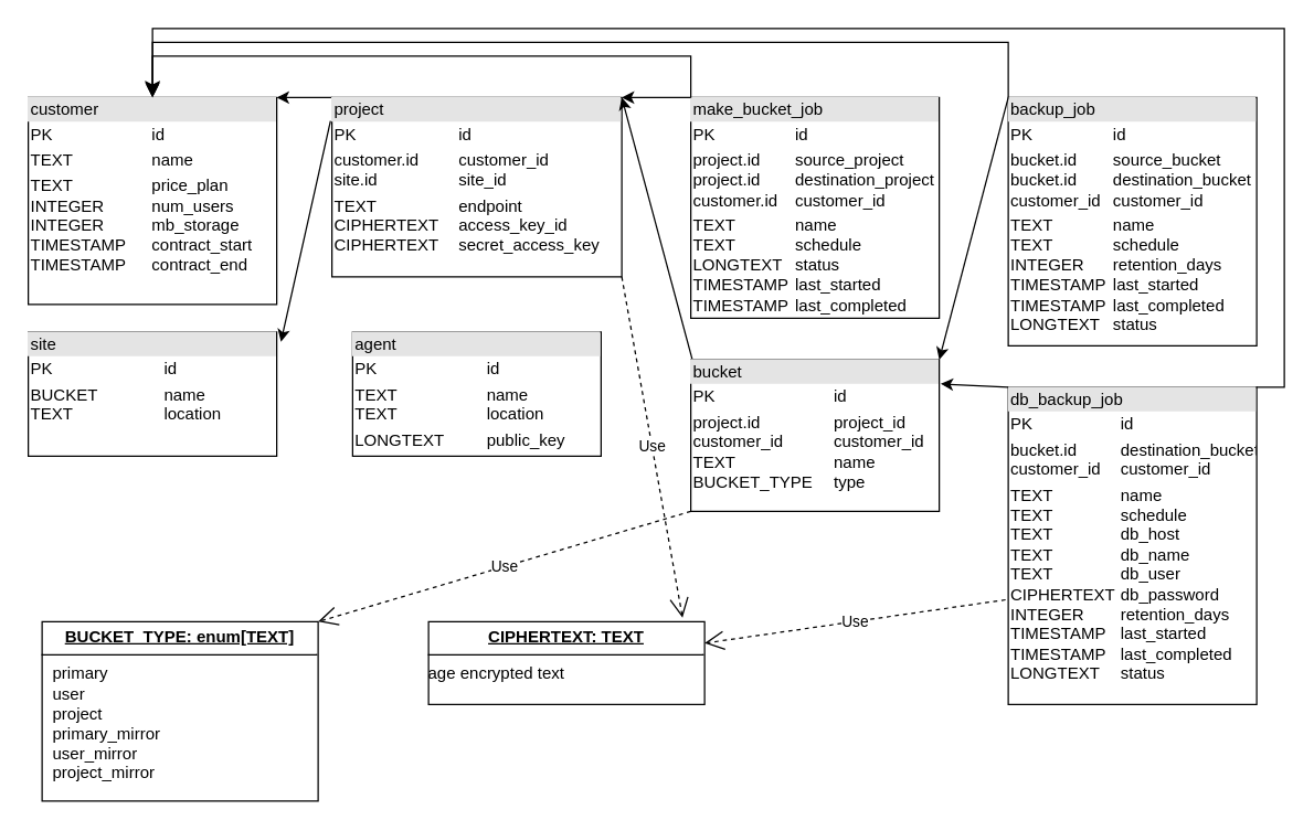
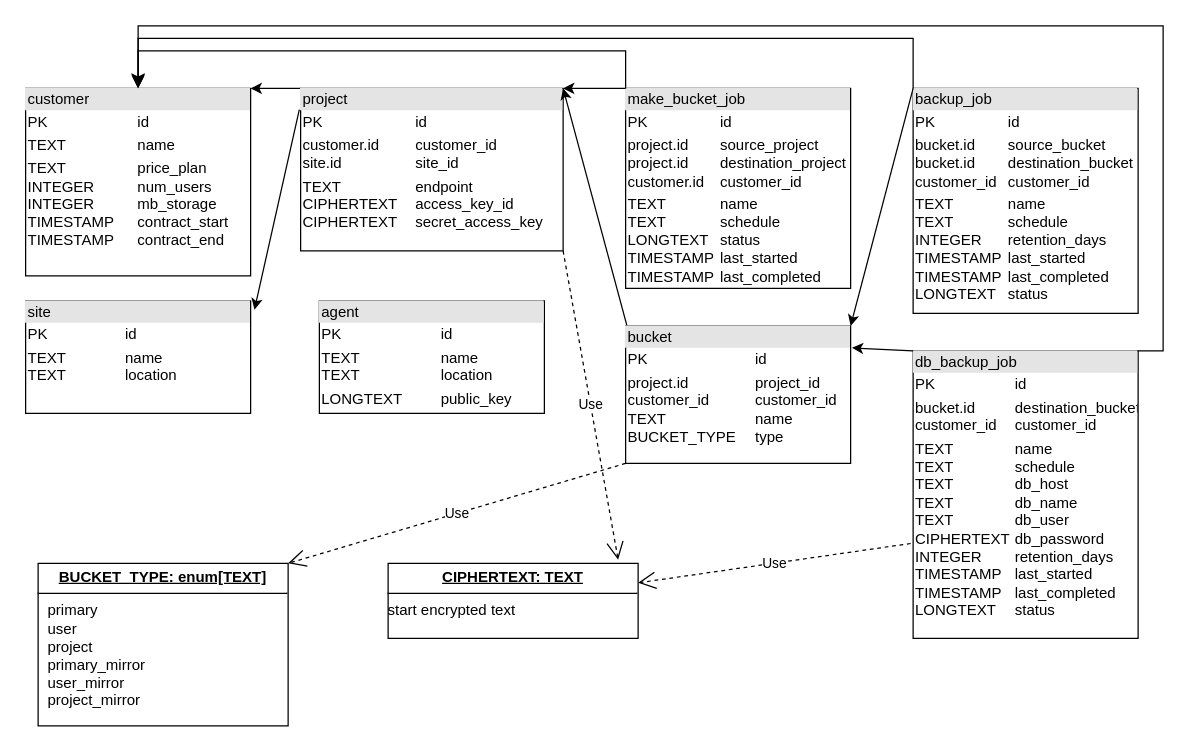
  <mxCell id="0" />
  <mxCell id="1" parent="0" />
  <mxCell id="2" value="" style="endArrow=classic;html=1;rounded=0;entryX=1;entryY=0;entryDx=0;entryDy=0;exitX=0;exitY=0;exitDx=0;exitDy=0;" edge="1" parent="1" source="4" target="8"><mxGeometry width="50" height="50" relative="1" as="geometry"><mxPoint x="530" y="160" as="sourcePoint" /><mxPoint x="190" y="260" as="targetPoint" /><Array as="points" /></mxGeometry></mxCell>
- <mxCell id="3" value="&lt;div style=&quot;box-sizing: border-box; width: 100%; background: rgb(228, 228, 228); padding: 2px;&quot;&gt;site&lt;/div&gt;&lt;table style=&quot;width:100%;font-size:1em;&quot; cellpadding=&quot;2&quot; cellspacing=&quot;0&quot;&gt;&lt;tbody&gt;&lt;tr&gt;&lt;td&gt;PK&lt;br&gt;&lt;/td&gt;&lt;td&gt;id&lt;/td&gt;&lt;/tr&gt;&lt;tr&gt;&lt;td&gt;BUCKET&lt;br&gt;TEXT&lt;/td&gt;&lt;td&gt;name&lt;br&gt;location&lt;/td&gt;&lt;/tr&gt;&lt;tr&gt;&lt;td&gt;&lt;br&gt;&lt;/td&gt;&lt;td&gt;&lt;br&gt;&lt;br&gt;&lt;br&gt;&lt;/td&gt;&lt;/tr&gt;&lt;/tbody&gt;&lt;/table&gt;" style="verticalAlign=top;align=left;overflow=fill;html=1;whiteSpace=wrap;" vertex="1" parent="1"><mxGeometry x="20" y="240" width="180" height="90" as="geometry" /></mxCell>
+ <mxCell id="3" value="&lt;div style=&quot;box-sizing: border-box; width: 100%; background: rgb(228, 228, 228); padding: 2px;&quot;&gt;site&lt;/div&gt;&lt;table style=&quot;width:100%;font-size:1em;&quot; cellpadding=&quot;2&quot; cellspacing=&quot;0&quot;&gt;&lt;tbody&gt;&lt;tr&gt;&lt;td&gt;PK&lt;br&gt;&lt;/td&gt;&lt;td&gt;id&lt;/td&gt;&lt;/tr&gt;&lt;tr&gt;&lt;td&gt;TEXT&lt;br&gt;TEXT&lt;/td&gt;&lt;td&gt;name&lt;br&gt;location&lt;/td&gt;&lt;/tr&gt;&lt;tr&gt;&lt;td&gt;&lt;br&gt;&lt;/td&gt;&lt;td&gt;&lt;br&gt;&lt;br&gt;&lt;br&gt;&lt;/td&gt;&lt;/tr&gt;&lt;/tbody&gt;&lt;/table&gt;" style="verticalAlign=top;align=left;overflow=fill;html=1;whiteSpace=wrap;" vertex="1" parent="1"><mxGeometry x="20" y="240" width="180" height="90" as="geometry" /></mxCell>
  <mxCell id="4" value="&lt;div style=&quot;box-sizing: border-box; width: 100%; background: rgb(228, 228, 228); padding: 2px;&quot;&gt;project&lt;/div&gt;&lt;table style=&quot;width:100%;font-size:1em;&quot; cellpadding=&quot;2&quot; cellspacing=&quot;0&quot;&gt;&lt;tbody&gt;&lt;tr&gt;&lt;td&gt;PK&lt;/td&gt;&lt;td&gt;id&lt;/td&gt;&lt;/tr&gt;&lt;tr&gt;&lt;td&gt;customer.id&lt;br&gt;site.id &lt;br&gt;&lt;/td&gt;&lt;td&gt;customer_id&lt;br&gt;site_id&lt;/td&gt;&lt;/tr&gt;&lt;tr&gt;&lt;td&gt;TEXT&lt;br&gt;CIPHERTEXT&lt;br&gt;CIPHERTEXT&lt;br&gt;&lt;br&gt;&lt;/td&gt;&lt;td&gt;endpoint&lt;br&gt;access_key_id&lt;br&gt;secret_access_key&lt;br&gt;&lt;br&gt;&lt;/td&gt;&lt;/tr&gt;&lt;/tbody&gt;&lt;/table&gt;" style="verticalAlign=top;align=left;overflow=fill;html=1;whiteSpace=wrap;" vertex="1" parent="1"><mxGeometry x="240" y="70" width="210" height="130" as="geometry" /></mxCell>
  <mxCell id="5" value="" style="endArrow=classic;html=1;rounded=0;entryX=1.017;entryY=0.078;entryDx=0;entryDy=0;entryPerimeter=0;exitX=-0.005;exitY=0.131;exitDx=0;exitDy=0;exitPerimeter=0;" edge="1" parent="1" source="4" target="3"><mxGeometry width="50" height="50" relative="1" as="geometry"><mxPoint x="536" y="180" as="sourcePoint" /><mxPoint x="580" y="570" as="targetPoint" /></mxGeometry></mxCell>
  <mxCell id="6" value="" style="endArrow=classic;html=1;rounded=0;exitX=0.006;exitY=0;exitDx=0;exitDy=0;exitPerimeter=0;entryX=1;entryY=0;entryDx=0;entryDy=0;" edge="1" parent="1" source="7" target="4"><mxGeometry width="50" height="50" relative="1" as="geometry"><mxPoint x="530" y="620" as="sourcePoint" /><mxPoint x="580" y="570" as="targetPoint" /></mxGeometry></mxCell>
  <mxCell id="7" value="&lt;div style=&quot;box-sizing: border-box; width: 100%; background: rgb(228, 228, 228); padding: 2px;&quot;&gt;bucket&lt;/div&gt;&lt;table style=&quot;width:100%;font-size:1em;&quot; cellpadding=&quot;2&quot; cellspacing=&quot;0&quot;&gt;&lt;tbody&gt;&lt;tr&gt;&lt;td&gt;PK&lt;/td&gt;&lt;td&gt;id&lt;/td&gt;&lt;/tr&gt;&lt;tr&gt;&lt;td&gt;project.id&lt;br&gt;customer_id&lt;br&gt;TEXT&lt;br&gt;BUCKET_TYPE&lt;/td&gt;&lt;td&gt;project_id&lt;br&gt;customer_id&lt;br&gt;name&lt;br&gt;type&lt;/td&gt;&lt;/tr&gt;&lt;tr&gt;&lt;td&gt;&lt;br&gt;&lt;/td&gt;&lt;td&gt;&lt;br&gt;&lt;/td&gt;&lt;/tr&gt;&lt;/tbody&gt;&lt;/table&gt;" style="verticalAlign=top;align=left;overflow=fill;html=1;whiteSpace=wrap;" vertex="1" parent="1"><mxGeometry x="500" y="260" width="180" height="110" as="geometry" /></mxCell>
  <mxCell id="8" value="&lt;div style=&quot;box-sizing: border-box; width: 100%; background: rgb(228, 228, 228); padding: 2px;&quot;&gt;customer&lt;/div&gt;&lt;table style=&quot;width:100%;font-size:1em;&quot; cellpadding=&quot;2&quot; cellspacing=&quot;0&quot;&gt;&lt;tbody&gt;&lt;tr&gt;&lt;td&gt;PK&lt;/td&gt;&lt;td&gt;id&lt;/td&gt;&lt;/tr&gt;&lt;tr&gt;&lt;td&gt;TEXT&lt;/td&gt;&lt;td&gt;name&lt;/td&gt;&lt;/tr&gt;&lt;tr&gt;&lt;td&gt;TEXT&lt;br&gt;INTEGER&lt;br&gt;INTEGER&lt;br&gt;TIMESTAMP&lt;br&gt;TIMESTAMP&lt;/td&gt;&lt;td&gt;price_plan&lt;br&gt;num_users&lt;br&gt;mb_storage&lt;br&gt;contract_start&lt;br&gt;contract_end&lt;/td&gt;&lt;/tr&gt;&lt;/tbody&gt;&lt;/table&gt;" style="verticalAlign=top;align=left;overflow=fill;html=1;whiteSpace=wrap;" vertex="1" parent="1"><mxGeometry x="20" y="70" width="180" height="150" as="geometry" /></mxCell>
  <mxCell id="9" value="&lt;div style=&quot;box-sizing: border-box; width: 100%; background: rgb(228, 228, 228); padding: 2px;&quot;&gt;backup_job&lt;/div&gt;&lt;table style=&quot;width:100%;font-size:1em;&quot; cellpadding=&quot;2&quot; cellspacing=&quot;0&quot;&gt;&lt;tbody&gt;&lt;tr&gt;&lt;td&gt;PK&lt;/td&gt;&lt;td&gt;id&lt;/td&gt;&lt;/tr&gt;&lt;tr&gt;&lt;td&gt;bucket.id&lt;br&gt;bucket.id&lt;br&gt;customer_id&lt;/td&gt;&lt;td&gt;source_bucket&lt;br&gt;destination_bucket&lt;br&gt;customer_id&lt;/td&gt;&lt;/tr&gt;&lt;tr&gt;&lt;td&gt;TEXT&lt;br&gt;TEXT&lt;br&gt;INTEGER&lt;br&gt;TIMESTAMP&lt;br&gt;TIMESTAMP&lt;br&gt;LONGTEXT&lt;/td&gt;&lt;td&gt;name&lt;br&gt;schedule&lt;br&gt;retention_days&lt;br&gt;last_started&lt;br&gt;last_completed&lt;br&gt;status&lt;/td&gt;&lt;/tr&gt;&lt;/tbody&gt;&lt;/table&gt;" style="verticalAlign=top;align=left;overflow=fill;html=1;whiteSpace=wrap;" vertex="1" parent="1"><mxGeometry x="730" y="70" width="180" height="180" as="geometry" /></mxCell>
  <mxCell id="10" value="" style="endArrow=classic;html=1;rounded=0;entryX=1;entryY=0;entryDx=0;entryDy=0;exitX=0;exitY=0;exitDx=0;exitDy=0;" edge="1" parent="1" source="9" target="7"><mxGeometry width="50" height="50" relative="1" as="geometry"><mxPoint x="530" y="620" as="sourcePoint" /><mxPoint x="580" y="570" as="targetPoint" /></mxGeometry></mxCell>
  <mxCell id="11" value="" style="edgeStyle=elbowEdgeStyle;elbow=vertical;endArrow=classic;html=1;curved=0;rounded=0;endSize=8;startSize=8;entryX=0.611;entryY=-0.011;entryDx=0;entryDy=0;entryPerimeter=0;exitX=0;exitY=0;exitDx=0;exitDy=0;" edge="1" parent="1" source="9"><mxGeometry width="50" height="50" relative="1" as="geometry"><mxPoint x="713.98" y="145" as="sourcePoint" /><mxPoint x="110" y="69.01" as="targetPoint" /><Array as="points"><mxPoint x="400.02" y="30" /></Array></mxGeometry></mxCell>
  <mxCell id="12" value="&lt;div&gt;&lt;br&gt;&lt;/div&gt;&lt;div&gt;&lt;br&gt;&lt;/div&gt;" style="edgeLabel;html=1;align=center;verticalAlign=middle;resizable=0;points=[];" vertex="1" connectable="0" parent="11"><mxGeometry x="-0.92" y="-3" relative="1" as="geometry"><mxPoint as="offset" /></mxGeometry></mxCell>
  <mxCell id="13" value="&lt;div style=&quot;box-sizing: border-box; width: 100%; background: rgb(228, 228, 228); padding: 2px;&quot;&gt;make_bucket_job&lt;/div&gt;&lt;table style=&quot;width:100%;font-size:1em;&quot; cellpadding=&quot;2&quot; cellspacing=&quot;0&quot;&gt;&lt;tbody&gt;&lt;tr&gt;&lt;td&gt;PK&lt;/td&gt;&lt;td&gt;id&lt;/td&gt;&lt;/tr&gt;&lt;tr&gt;&lt;td&gt;project.id&lt;br&gt;project.id&lt;br&gt;customer.id&lt;/td&gt;&lt;td&gt;source_project&lt;br&gt;destination_project&lt;br&gt;customer_id&lt;/td&gt;&lt;/tr&gt;&lt;tr&gt;&lt;td&gt;TEXT&lt;br&gt;TEXT&lt;br&gt;LONGTEXT&lt;br&gt;TIMESTAMP&lt;br&gt;TIMESTAMP&lt;/td&gt;&lt;td&gt;name&lt;br&gt;schedule&lt;br&gt;status&lt;br&gt;last_started&lt;br&gt;last_completed&lt;/td&gt;&lt;/tr&gt;&lt;/tbody&gt;&lt;/table&gt;" style="verticalAlign=top;align=left;overflow=fill;html=1;whiteSpace=wrap;" vertex="1" parent="1"><mxGeometry x="500" y="70" width="180" height="160" as="geometry" /></mxCell>
  <mxCell id="14" value="" style="endArrow=classic;html=1;rounded=0;entryX=1;entryY=0;entryDx=0;entryDy=0;exitX=0;exitY=0;exitDx=0;exitDy=0;" edge="1" parent="1" source="13" target="4"><mxGeometry width="50" height="50" relative="1" as="geometry"><mxPoint x="530" y="510" as="sourcePoint" /><mxPoint x="580" y="460" as="targetPoint" /></mxGeometry></mxCell>
  <mxCell id="15" value="" style="edgeStyle=elbowEdgeStyle;elbow=vertical;endArrow=classic;html=1;curved=0;rounded=0;endSize=8;startSize=8;entryX=0.5;entryY=0;entryDx=0;entryDy=0;" edge="1" parent="1" target="8"><mxGeometry width="50" height="50" relative="1" as="geometry"><mxPoint x="500" y="70" as="sourcePoint" /><mxPoint x="120" y="79.01" as="targetPoint" /><Array as="points"><mxPoint x="410.02" y="40" /></Array></mxGeometry></mxCell>
  <mxCell id="16" value="&lt;div&gt;&lt;br&gt;&lt;/div&gt;&lt;div&gt;&lt;br&gt;&lt;/div&gt;" style="edgeLabel;html=1;align=center;verticalAlign=middle;resizable=0;points=[];" vertex="1" connectable="0" parent="15"><mxGeometry x="-0.92" y="-3" relative="1" as="geometry"><mxPoint as="offset" /></mxGeometry></mxCell>
  <mxCell id="17" value="&lt;div style=&quot;box-sizing: border-box; width: 100%; background: rgb(228, 228, 228); padding: 2px;&quot;&gt;db_backup_job&lt;/div&gt;&lt;table style=&quot;width:100%;font-size:1em;&quot; cellpadding=&quot;2&quot; cellspacing=&quot;0&quot;&gt;&lt;tbody&gt;&lt;tr&gt;&lt;td&gt;PK&lt;/td&gt;&lt;td&gt;id&lt;/td&gt;&lt;/tr&gt;&lt;tr&gt;&lt;td&gt;bucket.id&lt;br&gt;customer_id&lt;/td&gt;&lt;td&gt;destination_bucket&lt;br&gt;customer_id&lt;/td&gt;&lt;/tr&gt;&lt;tr&gt;&lt;td&gt;TEXT&lt;br&gt;TEXT&lt;br&gt;TEXT&lt;br&gt;TEXT&lt;br&gt;TEXT&lt;br&gt;CIPHERTEXT&lt;br&gt;INTEGER&lt;br&gt;TIMESTAMP&lt;br&gt;TIMESTAMP&lt;br&gt;LONGTEXT&lt;/td&gt;&lt;td&gt;name&lt;br&gt;schedule&lt;br&gt;db_host&lt;br&gt;db_name&lt;br&gt;db_user&lt;br&gt;db_password&lt;br&gt;retention_days&lt;br&gt;last_started&lt;br&gt;last_completed&lt;br&gt;status&lt;/td&gt;&lt;/tr&gt;&lt;/tbody&gt;&lt;/table&gt;" style="verticalAlign=top;align=left;overflow=fill;html=1;whiteSpace=wrap;" vertex="1" parent="1"><mxGeometry x="730" y="280" width="180" height="230" as="geometry" /></mxCell>
  <mxCell id="18" value="" style="endArrow=classic;html=1;rounded=0;entryX=1.006;entryY=0.16;entryDx=0;entryDy=0;entryPerimeter=0;exitX=0;exitY=0;exitDx=0;exitDy=0;" edge="1" parent="1" source="17" target="7"><mxGeometry width="50" height="50" relative="1" as="geometry"><mxPoint x="530" y="510" as="sourcePoint" /><mxPoint x="580" y="460" as="targetPoint" /></mxGeometry></mxCell>
  <mxCell id="19" style="edgeStyle=orthogonalEdgeStyle;rounded=0;orthogonalLoop=1;jettySize=auto;html=1;exitX=1;exitY=0;exitDx=0;exitDy=0;entryX=0.5;entryY=0;entryDx=0;entryDy=0;" edge="1" parent="1" source="17" target="8"><mxGeometry relative="1" as="geometry"><Array as="points"><mxPoint x="930" y="280" /><mxPoint x="930" y="20" /><mxPoint x="110" y="20" /></Array></mxGeometry></mxCell>
  <mxCell id="20" value="&lt;p style=&quot;margin: 4px 0px 0px; text-align: center; text-decoration: underline;&quot;&gt;&lt;b&gt;BUCKET_TYPE: enum[TEXT]&lt;/b&gt;&lt;/p&gt;&lt;hr size=&quot;1&quot; style=&quot;border-style:solid;&quot;&gt;&lt;p style=&quot;margin:0px;margin-left:8px;&quot;&gt;primary&lt;br&gt;user&lt;/p&gt;&lt;p style=&quot;margin:0px;margin-left:8px;&quot;&gt;project&lt;/p&gt;&lt;p style=&quot;margin:0px;margin-left:8px;&quot;&gt;primary_mirror&lt;/p&gt;&lt;p style=&quot;margin:0px;margin-left:8px;&quot;&gt;user_mirror&lt;/p&gt;&lt;p style=&quot;margin:0px;margin-left:8px;&quot;&gt;project_mirror&lt;/p&gt;" style="verticalAlign=top;align=left;overflow=fill;html=1;whiteSpace=wrap;" vertex="1" parent="1"><mxGeometry x="30" y="450" width="200" height="130" as="geometry" /></mxCell>
  <mxCell id="21" value="Use" style="endArrow=open;endSize=12;dashed=1;html=1;rounded=0;exitX=0;exitY=1;exitDx=0;exitDy=0;entryX=1;entryY=0;entryDx=0;entryDy=0;" edge="1" parent="1" source="7" target="20"><mxGeometry width="160" relative="1" as="geometry"><mxPoint x="480" y="480" as="sourcePoint" /><mxPoint x="640" y="480" as="targetPoint" /></mxGeometry></mxCell>
  <mxCell id="22" value="&lt;div style=&quot;box-sizing: border-box; width: 100%; background: rgb(228, 228, 228); padding: 2px;&quot;&gt;agent&lt;/div&gt;&lt;table style=&quot;width:100%;font-size:1em;&quot; cellpadding=&quot;2&quot; cellspacing=&quot;0&quot;&gt;&lt;tbody&gt;&lt;tr&gt;&lt;td&gt;PK&lt;/td&gt;&lt;td&gt;id&lt;/td&gt;&lt;/tr&gt;&lt;tr&gt;&lt;td&gt;TEXT&lt;br&gt;TEXT&lt;/td&gt;&lt;td&gt;name&lt;br&gt;location&lt;/td&gt;&lt;/tr&gt;&lt;tr&gt;&lt;td&gt;LONGTEXT&lt;/td&gt;&lt;td&gt;public_key&lt;/td&gt;&lt;/tr&gt;&lt;/tbody&gt;&lt;/table&gt;" style="verticalAlign=top;align=left;overflow=fill;html=1;whiteSpace=wrap;" vertex="1" parent="1"><mxGeometry x="255" y="240" width="180" height="90" as="geometry" /></mxCell>
- <mxCell id="23" value="&lt;p style=&quot;margin: 4px 0px 0px; text-align: center; text-decoration: underline;&quot;&gt;&lt;b&gt;CIPHERTEXT: TEXT&lt;/b&gt;&lt;/p&gt;&lt;hr size=&quot;1&quot; style=&quot;border-style:solid;&quot;&gt;age encrypted text" style="verticalAlign=top;align=left;overflow=fill;html=1;whiteSpace=wrap;" vertex="1" parent="1"><mxGeometry x="310" y="450" width="200" height="60" as="geometry" /></mxCell>
+ <mxCell id="23" value="&lt;p style=&quot;margin: 4px 0px 0px; text-align: center; text-decoration: underline;&quot;&gt;&lt;b&gt;CIPHERTEXT: TEXT&lt;/b&gt;&lt;/p&gt;&lt;hr size=&quot;1&quot; style=&quot;border-style:solid;&quot;&gt;start encrypted text" style="verticalAlign=top;align=left;overflow=fill;html=1;whiteSpace=wrap;" vertex="1" parent="1"><mxGeometry x="310" y="450" width="200" height="60" as="geometry" /></mxCell>
  <mxCell id="24" value="Use" style="endArrow=open;endSize=12;dashed=1;html=1;rounded=0;exitX=-0.011;exitY=0.67;exitDx=0;exitDy=0;exitPerimeter=0;" edge="1" parent="1" source="17" target="23"><mxGeometry width="160" relative="1" as="geometry"><mxPoint x="510" y="380" as="sourcePoint" /><mxPoint x="240" y="460" as="targetPoint" /></mxGeometry></mxCell>
  <mxCell id="25" value="Use" style="endArrow=open;endSize=12;dashed=1;html=1;rounded=0;exitX=1;exitY=1;exitDx=0;exitDy=0;entryX=0.92;entryY=-0.05;entryDx=0;entryDy=0;entryPerimeter=0;" edge="1" parent="1" source="4" target="23"><mxGeometry width="160" relative="1" as="geometry"><mxPoint x="738" y="444" as="sourcePoint" /><mxPoint x="520" y="476" as="targetPoint" /></mxGeometry></mxCell>
